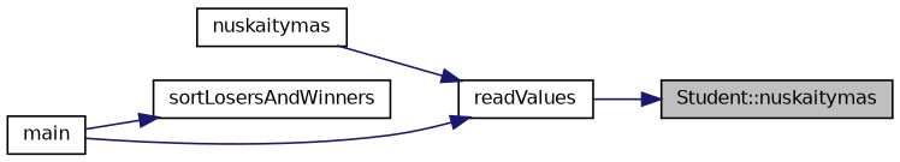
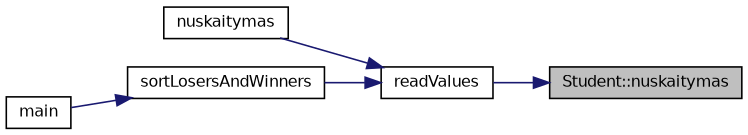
  digraph {
    rankdir=RL
    node [color=black fillcolor=white fontname=Helvetica fontsize=10 shape=record style=filled]
    edge [color=midnightblue dir=back fontname=Helvetica fontsize=10 labelfontname=Helvetica labelfontsize=10 style=solid]
    n1 [fillcolor=grey75 fontcolor=black height=0.2 label="Student::nuskaitymas" width=0.4]
    n2 [height=0.2 label=readValues width=0.4]
    n3 [height=0.2 label=nuskaitymas width=0.4]
    n4 [height=0.2 label=sortLosersAndWinners width=0.4]
    n5 [height=0.2 label=main width=0.4]
    n1 -> n2
    n2 -> n3
-   n2 -> n5
+   n2 -> n4
    n4 -> n5
  }
